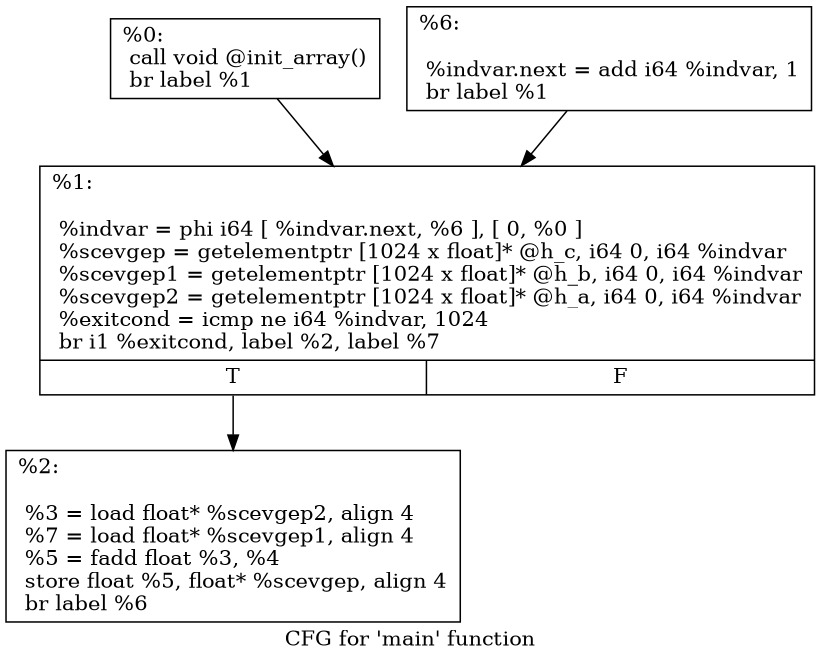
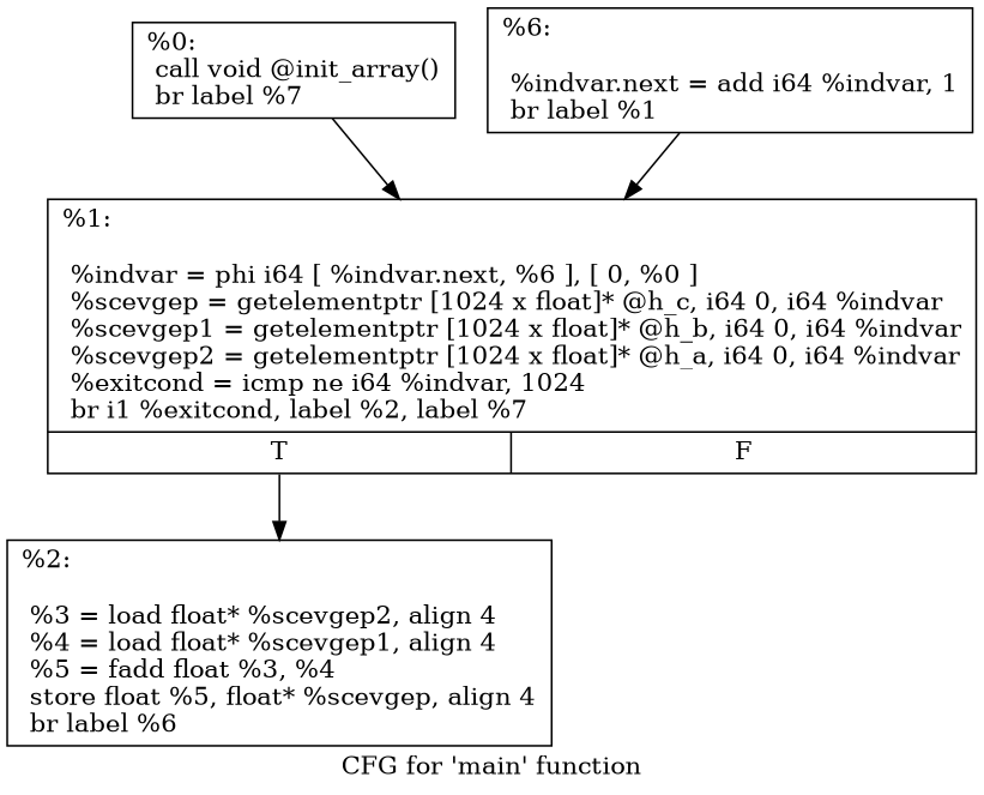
  digraph {
    label="CFG for 'main' function"
    node [shape=record]
-   n1 [label="{%0:\l  call void @init_array()\l  br label %1\l}"]
+   n1 [label="{%0:\l  call void @init_array()\l  br label %7\l}"]
    n2 [label="{%1:\l\l  %indvar = phi i64 [ %indvar.next, %6 ], [ 0, %0 ]\l  %scevgep = getelementptr [1024 x float]* @h_c, i64 0, i64 %indvar\l  %scevgep1 = getelementptr [1024 x float]* @h_b, i64 0, i64 %indvar\l  %scevgep2 = getelementptr [1024 x float]* @h_a, i64 0, i64 %indvar\l  %exitcond = icmp ne i64 %indvar, 1024\l  br i1 %exitcond, label %2, label %7\l|{<s0>T|<s1>F}}"]
-   n3 [label="{%2:\l\l  %3 = load float* %scevgep2, align 4\l  %7 = load float* %scevgep1, align 4\l  %5 = fadd float %3, %4\l  store float %5, float* %scevgep, align 4\l  br label %6\l}"]
+   n3 [label="{%2:\l\l  %3 = load float* %scevgep2, align 4\l  %4 = load float* %scevgep1, align 4\l  %5 = fadd float %3, %4\l  store float %5, float* %scevgep, align 4\l  br label %6\l}"]
    n4 [label="{%6:\l\l  %indvar.next = add i64 %indvar, 1\l  br label %1\l}"]
    n1 -> n2
    n2 -> n3 [tailport=s0]
    n4 -> n2
  }
